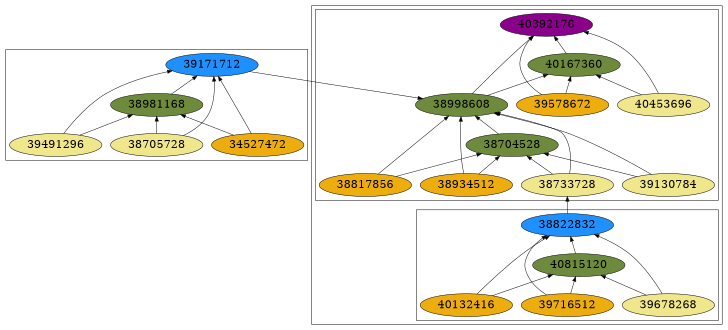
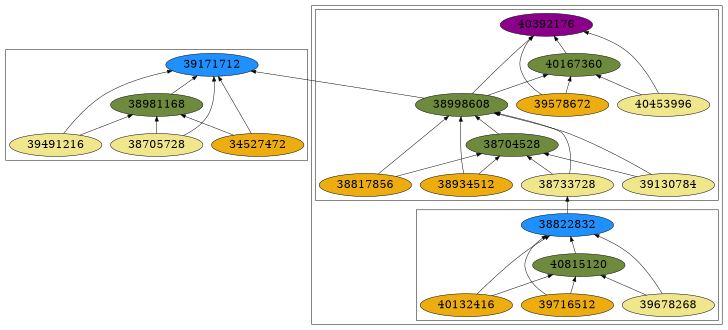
  digraph {
    fontname="DejaVu Serif"
    fontsize=24
    rankdir=BT
    node [fillcolor=khaki fontname="DejaVu Serif" fontsize=24 shape=ellipse style=filled]
    edge [arrowhead=normal color=black constraint=true fontname="DejaVu Serif" style=solid]
    38822832 [fillcolor=dodgerblue]
    40815120 [fillcolor=darkolivegreen4]
    n3 [label=39678268]
    39716512 [fillcolor=darkgoldenrod2]
    40132416 [fillcolor=darkgoldenrod2]
    40392176 [fillcolor=magenta4]
    40167360 [fillcolor=darkolivegreen4]
-   40453696
+   40453696 [label=40453996]
    38998608 [fillcolor=darkolivegreen4]
    38704528 [fillcolor=darkolivegreen4]
    39130784
    38733728
    38934512 [fillcolor=darkgoldenrod2]
    38817856 [fillcolor=darkgoldenrod2]
    39578672 [fillcolor=darkgoldenrod2]
    39171712 [fillcolor=dodgerblue]
    38981168 [fillcolor=darkolivegreen4]
    38705728
-   39491296
+   39491296 [label=39491216]
    n20 [fillcolor=darkgoldenrod2 label=34527472]
    subgraph cluster_1 {
      subgraph cluster_2 {
        38822832
        40815120
        n3
        39716512
        40132416
      }
      subgraph cluster_3 {
        40392176
        40167360
        40453696
        38998608
        38704528
        39130784
        38733728
        38934512
        38817856
        39578672
      }
    }
    subgraph cluster_4 {
      39171712
      38981168
      38705728
      39491296
      n20
    }
    38822832 -> 38733728
    40815120 -> 38822832
    n3 -> 38822832
    n3 -> 40815120
    39716512 -> 38822832
    39716512 -> 40815120
    40132416 -> 38822832
    40132416 -> 40815120
    40167360 -> 40392176
    40453696 -> 40392176
    40453696 -> 40167360
    38998608 -> 40392176
    38998608 -> 40167360
    38704528 -> 38998608
    39130784 -> 38998608
    39130784 -> 38704528
    38733728 -> 38998608
    38733728 -> 38704528
    38934512 -> 38998608
    38934512 -> 38704528
    38817856 -> 38998608
    38817856 -> 38704528
    39578672 -> 40392176
    39578672 -> 40167360
-   39171712 -> 38998608
+   38998608 -> 39171712
    38981168 -> 39171712
    38705728 -> 39171712
    38705728 -> 38981168
    39491296 -> 39171712
    39491296 -> 38981168
    n20 -> 39171712
    n20 -> 38981168
  }
